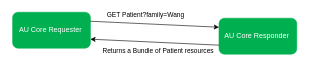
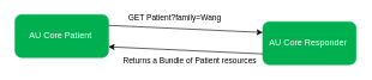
  <mxCell id="0" />
  <mxCell id="1" parent="0" />
- <mxCell id="2" value="&lt;div&gt;AU Core Requester&amp;nbsp;&lt;/div&gt;" style="rounded=1;whiteSpace=wrap;html=1;fillColor=#00b050;strokeColor=#00b050;fontColor=#ffffff;labelBackgroundColor=none;" parent="1" vertex="1"><mxGeometry x="20" y="20" width="130" height="60" as="geometry" /></mxCell>
+ <mxCell id="2" value="&lt;div&gt;AU Core Patient&amp;nbsp;&lt;/div&gt;" style="rounded=1;whiteSpace=wrap;html=1;fillColor=#00b050;strokeColor=#00b050;fontColor=#ffffff;labelBackgroundColor=none;" parent="1" vertex="1"><mxGeometry x="20" y="20" width="130" height="60" as="geometry" /></mxCell>
  <mxCell id="3" value="&lt;div&gt;&lt;font color=&quot;#ffffff&quot;&gt;AU Core Responder&amp;nbsp;&lt;/font&gt;&lt;/div&gt;" style="rounded=1;whiteSpace=wrap;html=1;fillColor=#00b050;strokeColor=#00b050;fontColor=#ffffff;" parent="1" vertex="1"><mxGeometry x="365" y="30" width="130" height="60" as="geometry" /></mxCell>
  <mxCell id="4" value="" style="endArrow=classic;html=1;rounded=0;exitX=1;exitY=0.25;exitDx=0;exitDy=0;entryX=0;entryY=0.25;entryDx=0;entryDy=0;" parent="1" source="2" target="3" edge="1"><mxGeometry width="50" height="50" relative="1" as="geometry"><mxPoint x="340" y="150" as="sourcePoint" /><mxPoint x="390" y="100" as="targetPoint" /></mxGeometry></mxCell>
  <mxCell id="5" value="&lt;div&gt;GET Patient?family=Wang&lt;/div&gt;" style="edgeLabel;html=1;align=center;verticalAlign=middle;resizable=0;points=[];fillOpacity=100;labelBackgroundColor=none;" parent="4" vertex="1" connectable="0"><mxGeometry x="-0.067" relative="1" as="geometry"><mxPoint x="-8" y="-15" as="offset" /></mxGeometry></mxCell>
  <mxCell id="6" value="" style="endArrow=classic;html=1;rounded=0;exitX=0;exitY=0.75;exitDx=0;exitDy=0;entryX=1;entryY=0.75;entryDx=0;entryDy=0;" parent="1" source="3" target="2" edge="1"><mxGeometry width="50" height="50" relative="1" as="geometry"><mxPoint x="200" y="160" as="sourcePoint" /><mxPoint x="250" y="110" as="targetPoint" /></mxGeometry></mxCell>
  <mxCell id="7" value="&lt;div&gt;Returns a Bundle of Patient resources&lt;br&gt;&lt;/div&gt;" style="edgeLabel;html=1;align=center;verticalAlign=middle;resizable=0;points=[];fillOpacity=100;labelBackgroundColor=none;" parent="6" vertex="1" connectable="0"><mxGeometry x="0.111" y="-1" relative="1" as="geometry"><mxPoint x="17" y="16" as="offset" /></mxGeometry></mxCell>
